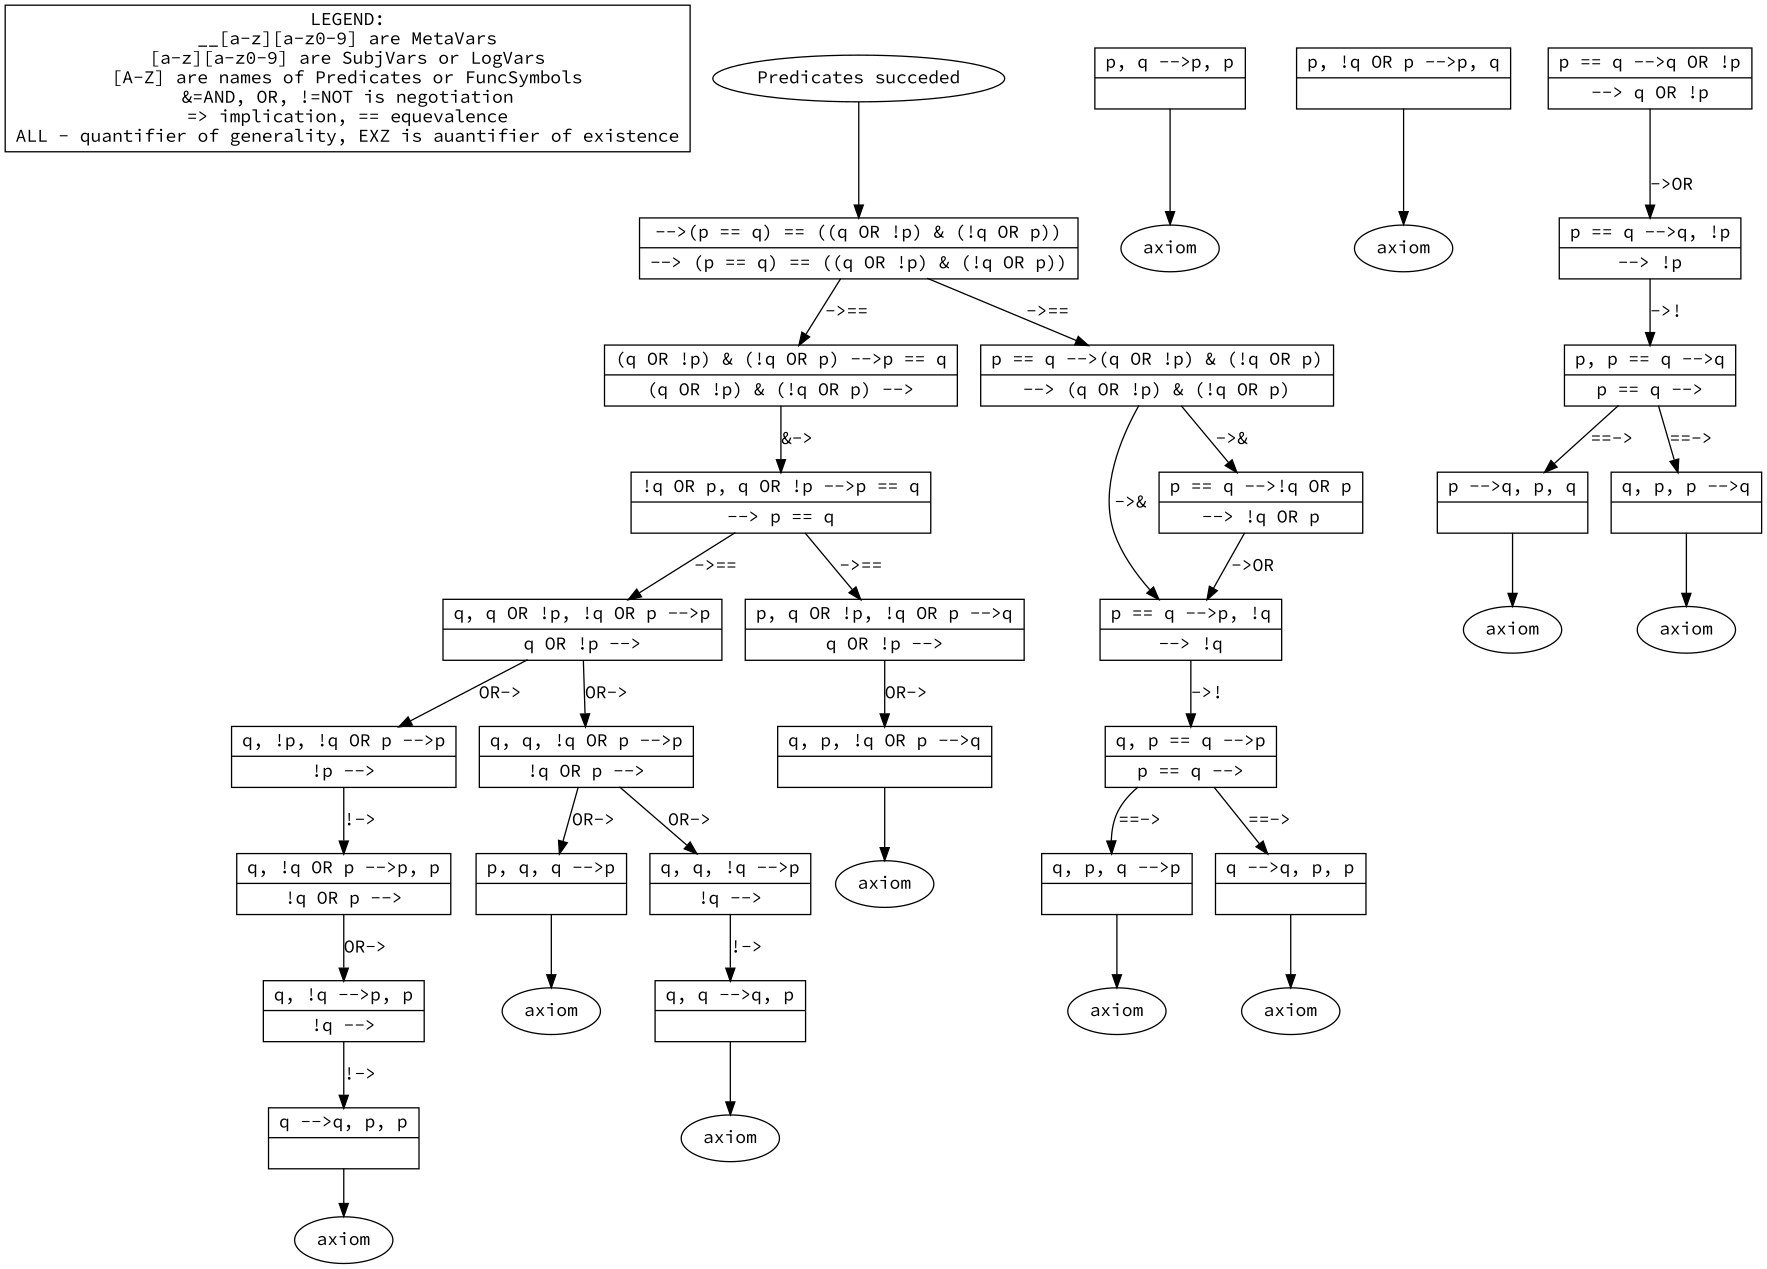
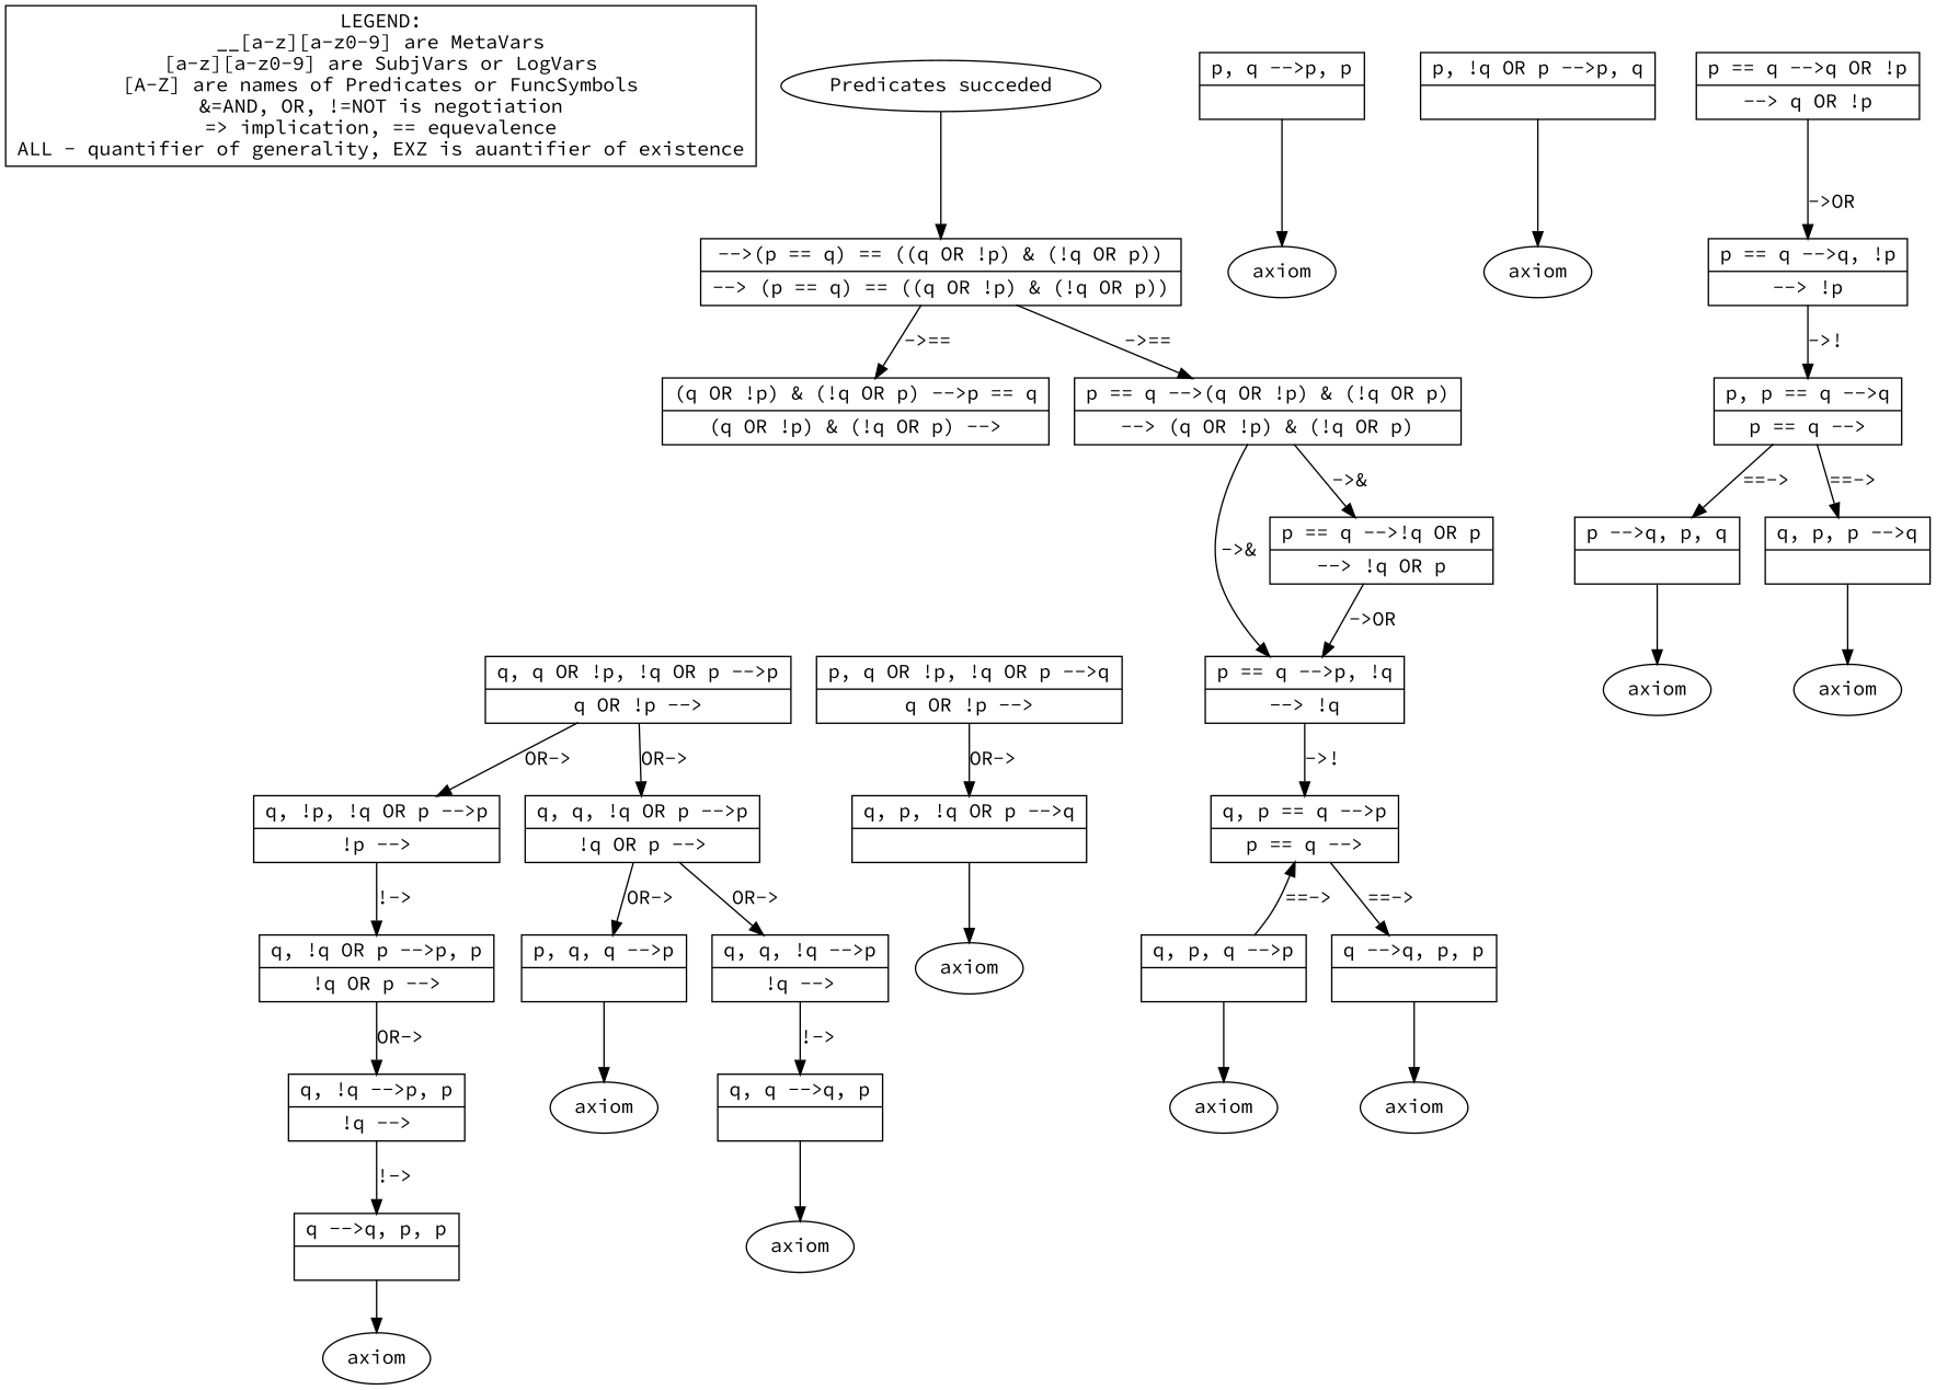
  digraph {
    fontname="Source Code Pro"
    node [fontname="Source Code Pro" shape=record]
    edge [fontname="Source Code Pro"]
    n1 [label="LEGEND:\n__[a-z][a-z0-9] are MetaVars\n[a-z][a-z0-9] are SubjVars or LogVars\n[A-Z] are names of Predicates or FuncSymbols\n&=AND, OR, !=NOT is negotiation\n=> implication, == equevalence\nALL - quantifier of generality, EXZ is auantifier of existence" shape=box]
    n2 [label="Predicates succeded" shape=""]
    n3 [label="{<seq>  --\>(p == q) == ((q OR !p) & (!q OR p)) |<lastfip> --\> (p == q) == ((q OR !p) & (!q OR p)) }"]
    n4 [label="{<seq> (q OR !p) & (!q OR p) --\>p == q |<lastfip> (q OR !p) & (!q OR p) --\> }"]
    n5 [label="{<seq> p == q --\>(q OR !p) & (!q OR p) |<lastfip> --\> (q OR !p) & (!q OR p) }"]
-   n6 [label="{<seq> !q OR p, q OR !p --\>p == q |<lastfip> --\> p == q }"]
    n7 [label="{<seq> p == q --\>p, !q |<lastfip> --\> !q }"]
    n8 [label="{<seq> p == q --\>!q OR p |<lastfip> --\> !q OR p }"]
    n9 [label=axiom shape=""]
    n10 [label="{<seq> q --\>q, p, p |<lastfip>  }"]
    n11 [label=axiom shape=""]
    n12 [label="{<seq> p, q --\>p, p |<lastfip>  }"]
    n13 [label="{<seq> q, !q --\>p, p |<lastfip> !q --\> }"]
    n14 [label=axiom shape=""]
    n15 [label="{<seq> q, q --\>q, p |<lastfip>  }"]
    n16 [label=axiom shape=""]
    n17 [label="{<seq> p, q, q --\>p |<lastfip>  }"]
    n18 [label="{<seq> q, q, !q --\>p |<lastfip> !q --\> }"]
    n19 [label="{<seq> q, !q OR p --\>p, p |<lastfip> !q OR p --\> }"]
    n20 [label=axiom shape=""]
    n21 [label="{<seq> p, !q OR p --\>p, q |<lastfip>  }"]
    n22 [label=axiom shape=""]
    n23 [label=axiom shape=""]
    n24 [label="{<seq> p --\>q, p, q |<lastfip>  }"]
    n25 [label="{<seq> q, p, p --\>q |<lastfip>  }"]
    n26 [label=axiom shape=""]
    n27 [label=axiom shape=""]
    n28 [label="{<seq> q --\>q, p, p |<lastfip>  }"]
    n29 [label="{<seq> q, p, q --\>p |<lastfip>  }"]
    n30 [label="{<seq> q, p == q --\>p |<lastfip> p == q --\> }"]
    n31 [label="{<seq> p, p == q --\>q |<lastfip> p == q --\> }"]
    n32 [label=axiom shape=""]
    n33 [label="{<seq> q, p, !q OR p --\>q |<lastfip>  }"]
    n34 [label="{<seq> q, !p, !q OR p --\>p |<lastfip> !p --\> }"]
    n35 [label="{<seq> q, q, !q OR p --\>p |<lastfip> !q OR p --\> }"]
    n36 [label="{<seq> q, q OR !p, !q OR p --\>p |<lastfip> q OR !p --\> }"]
    n37 [label="{<seq> p, q OR !p, !q OR p --\>q |<lastfip> q OR !p --\> }"]
    n38 [label="{<seq> p == q --\>q, !p |<lastfip> --\> !p }"]
    n39 [label="{<seq> p == q --\>q OR !p |<lastfip> --\> q OR !p }"]
    n2 -> n3
    n3 -> n4 [label="->=="]
    n3 -> n5 [label="->=="]
-   n4 -> n6 [label="&->"]
    n5 -> n7 [label="->&"]
    n5 -> n8 [label="->&"]
-   n6 -> n36 [label="->=="]
-   n6 -> n37 [label="->=="]
    n7 -> n30 [label="->!"]
    n8 -> n7 [label="->OR"]
    n10 -> n9
    n12 -> n11
    n13 -> n10 [label="!->"]
    n15 -> n14
    n17 -> n16
    n18 -> n15 [label="!->"]
    n19 -> n13 [label="OR->"]
    n21 -> n20
    n24 -> n23
    n25 -> n22
    n28 -> n27
    n29 -> n26
    n30 -> n28 [label="==->"]
-   n30 -> n29 [label="==->"]
+   n29 -> n30 [label="==->"]
    n31 -> n24 [label="==->"]
    n31 -> n25 [label="==->"]
    n33 -> n32
    n34 -> n19 [label="!->"]
    n35 -> n17 [label="OR->"]
    n35 -> n18 [label="OR->"]
    n36 -> n34 [label="OR->"]
    n36 -> n35 [label="OR->"]
    n37 -> n33 [label="OR->"]
    n38 -> n31 [label="->!"]
    n39 -> n38 [label="->OR"]
  }
